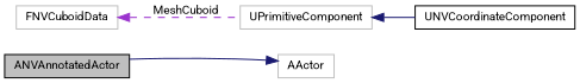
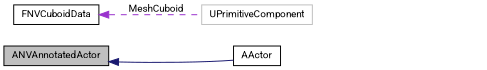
  digraph {
    fontname=Roboto
    rankdir=LR
    node [color=black fillcolor=white fontname=Roboto fontsize=10 shape=record style=filled]
    edge [color=midnightblue dir=back fontname=Roboto fontsize=10 labelfontname=Helvetica labelfontsize=10 style=solid]
    n1 [fillcolor=grey75 fontcolor=black height=0.2 label=ANVAnnotatedActor width=0.4]
-   n2 [color=grey75 height=0.2 label=AActor width=0.4]
-   n3 [color=grey75 height=0.2 label=FNVCuboidData width=0.4]
+   n2 [height=0.2 label=AActor width=0.4]
+   n3 [height=0.2 label=FNVCuboidData width=0.4]
    n4 [color=grey75 height=0.2 label=UPrimitiveComponent width=0.4]
-   n5 [height=0.2 label=UNVCoordinateComponent width=0.4]
-   n2 -> n1
+   n1 -> n2
    n3 -> n4 [color=darkorchid3 label=" MeshCuboid" style=dashed]
-   n4 -> n5
  }
